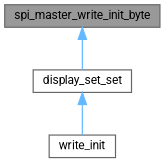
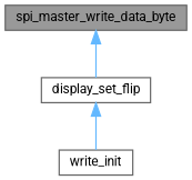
  digraph {
    fontname=Roboto
    rankdir=TB
    node [color=grey40 fillcolor=white fontname=Roboto fontsize=10 shape=box style=filled]
    edge [color=steelblue1 dir=back fontname=Roboto fontsize=10 labelfontname=Helvetica labelfontsize=10 style=solid]
-   n1 [color=gray40 fillcolor=grey60 fontcolor=black height=0.2 label=spi_master_write_init_byte width=0.4]
-   n2 [height=0.2 label=display_set_set width=0.4]
+   n1 [color=gray40 fillcolor=grey60 fontcolor=black height=0.2 label=spi_master_write_data_byte width=0.4]
+   n2 [height=0.2 label=display_set_flip width=0.4]
    n3 [height=0.2 label=write_init width=0.4]
    n1 -> n2
    n2 -> n3
  }
